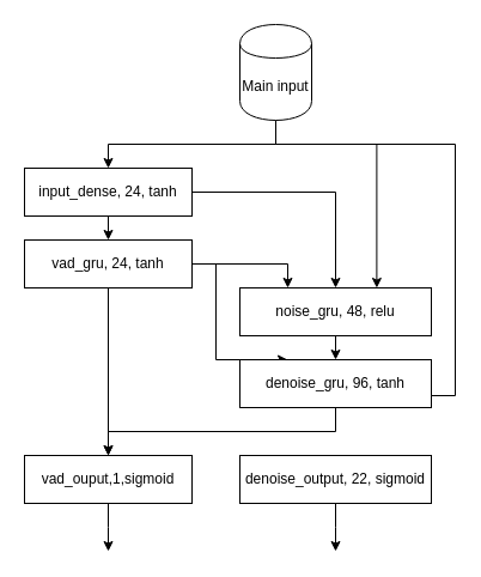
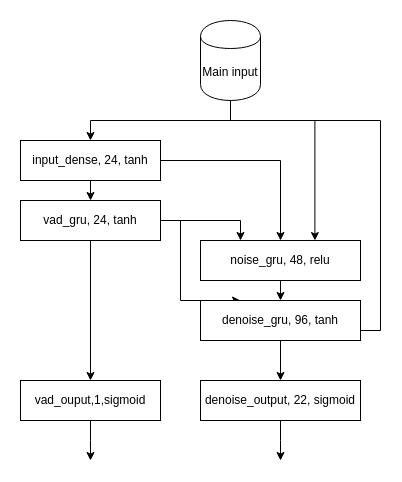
  <mxCell id="0" />
  <mxCell id="1" parent="0" />
  <mxCell id="2" style="edgeStyle=orthogonalEdgeStyle;rounded=0;orthogonalLoop=1;jettySize=auto;html=1;exitX=1;exitY=0.5;exitDx=0;exitDy=0;entryX=0.5;entryY=0;entryDx=0;entryDy=0;" parent="1" source="4" target="16" edge="1"><mxGeometry relative="1" as="geometry" /></mxCell>
  <mxCell id="3" style="edgeStyle=orthogonalEdgeStyle;rounded=0;orthogonalLoop=1;jettySize=auto;html=1;exitX=0.5;exitY=1;exitDx=0;exitDy=0;entryX=0.5;entryY=0;entryDx=0;entryDy=0;" parent="1" source="4" target="12" edge="1"><mxGeometry relative="1" as="geometry" /></mxCell>
  <mxCell id="4" value="input_dense, 24, tanh" style="rounded=0;whiteSpace=wrap;html=1;" parent="1" vertex="1"><mxGeometry x="20" y="140" width="140" height="40" as="geometry" /></mxCell>
  <mxCell id="5" style="edgeStyle=orthogonalEdgeStyle;rounded=0;orthogonalLoop=1;jettySize=auto;html=1;exitX=0.5;exitY=1;exitDx=0;exitDy=0;entryX=0.715;entryY=0;entryDx=0;entryDy=0;entryPerimeter=0;" parent="1" source="8" target="16" edge="1"><mxGeometry relative="1" as="geometry"><Array as="points"><mxPoint x="230" y="120" /><mxPoint x="314" y="120" /></Array></mxGeometry></mxCell>
  <mxCell id="6" style="edgeStyle=orthogonalEdgeStyle;rounded=0;orthogonalLoop=1;jettySize=auto;html=1;entryX=0.5;entryY=0;entryDx=0;entryDy=0;exitX=0.5;exitY=1;exitDx=0;exitDy=0;" parent="1" source="8" target="4" edge="1"><mxGeometry relative="1" as="geometry"><mxPoint x="180" y="100" as="sourcePoint" /><Array as="points"><mxPoint x="230" y="120" /><mxPoint x="90" y="120" /></Array></mxGeometry></mxCell>
  <mxCell id="7" style="edgeStyle=orthogonalEdgeStyle;rounded=0;orthogonalLoop=1;jettySize=auto;html=1;exitX=0.5;exitY=1;exitDx=0;exitDy=0;entryX=0.75;entryY=0;entryDx=0;entryDy=0;" parent="1" source="8" target="18" edge="1"><mxGeometry relative="1" as="geometry"><Array as="points"><mxPoint x="230" y="120" /><mxPoint x="380" y="120" /><mxPoint x="380" y="330" /><mxPoint x="320" y="330" /></Array></mxGeometry></mxCell>
  <mxCell id="8" value="Main input" style="shape=cylinder;whiteSpace=wrap;html=1;boundedLbl=1;backgroundOutline=1;" parent="1" vertex="1"><mxGeometry x="200" y="20" width="60" height="80" as="geometry" /></mxCell>
  <mxCell id="9" style="edgeStyle=orthogonalEdgeStyle;rounded=0;orthogonalLoop=1;jettySize=auto;html=1;exitX=1;exitY=0.5;exitDx=0;exitDy=0;entryX=0.25;entryY=0;entryDx=0;entryDy=0;" parent="1" source="12" target="16" edge="1"><mxGeometry relative="1" as="geometry" /></mxCell>
  <mxCell id="10" style="edgeStyle=orthogonalEdgeStyle;rounded=0;orthogonalLoop=1;jettySize=auto;html=1;exitX=0.5;exitY=1;exitDx=0;exitDy=0;entryX=0.5;entryY=0;entryDx=0;entryDy=0;" parent="1" source="12" target="14" edge="1"><mxGeometry relative="1" as="geometry" /></mxCell>
  <mxCell id="11" style="edgeStyle=orthogonalEdgeStyle;rounded=0;orthogonalLoop=1;jettySize=auto;html=1;exitX=1;exitY=0.5;exitDx=0;exitDy=0;entryX=0.25;entryY=0;entryDx=0;entryDy=0;" parent="1" source="12" target="18" edge="1"><mxGeometry relative="1" as="geometry"><Array as="points"><mxPoint x="180" y="220" /><mxPoint x="180" y="300" /><mxPoint x="240" y="300" /></Array></mxGeometry></mxCell>
  <mxCell id="12" value="vad_gru, 24, tanh" style="rounded=0;whiteSpace=wrap;html=1;" parent="1" vertex="1"><mxGeometry x="20" y="200" width="140" height="40" as="geometry" /></mxCell>
  <mxCell id="13" style="edgeStyle=orthogonalEdgeStyle;rounded=0;orthogonalLoop=1;jettySize=auto;html=1;exitX=0.5;exitY=1;exitDx=0;exitDy=0;" parent="1" source="14" edge="1"><mxGeometry relative="1" as="geometry"><mxPoint x="90" y="460" as="targetPoint" /></mxGeometry></mxCell>
  <mxCell id="14" value="vad_ouput,1,sigmoid" style="rounded=0;whiteSpace=wrap;html=1;" parent="1" vertex="1"><mxGeometry x="20" y="380" width="140" height="40" as="geometry" /></mxCell>
  <mxCell id="15" style="edgeStyle=orthogonalEdgeStyle;rounded=0;orthogonalLoop=1;jettySize=auto;html=1;exitX=0.5;exitY=1;exitDx=0;exitDy=0;entryX=0.5;entryY=0;entryDx=0;entryDy=0;" parent="1" source="16" target="18" edge="1"><mxGeometry relative="1" as="geometry" /></mxCell>
  <mxCell id="16" value="noise_gru, 48, relu" style="rounded=0;whiteSpace=wrap;html=1;" parent="1" vertex="1"><mxGeometry x="200" y="240" width="160" height="40" as="geometry" /></mxCell>
- <mxCell id="17" style="edgeStyle=orthogonalEdgeStyle;rounded=0;orthogonalLoop=1;jettySize=auto;html=1;exitX=0.5;exitY=1;exitDx=0;exitDy=0;" parent="1" source="18" target="14" edge="1"><mxGeometry relative="1" as="geometry" /></mxCell>
+ <mxCell id="17" style="edgeStyle=orthogonalEdgeStyle;rounded=0;orthogonalLoop=1;jettySize=auto;html=1;exitX=0.5;exitY=1;exitDx=0;exitDy=0;entryX=0.5;entryY=0;entryDx=0;entryDy=0;" parent="1" source="18" target="20" edge="1"><mxGeometry relative="1" as="geometry" /></mxCell>
  <mxCell id="18" value="denoise_gru, 96, tanh" style="rounded=0;whiteSpace=wrap;html=1;" parent="1" vertex="1"><mxGeometry x="200" y="300" width="160" height="40" as="geometry" /></mxCell>
  <mxCell id="19" style="edgeStyle=orthogonalEdgeStyle;rounded=0;orthogonalLoop=1;jettySize=auto;html=1;exitX=0.5;exitY=1;exitDx=0;exitDy=0;" parent="1" source="20" edge="1"><mxGeometry relative="1" as="geometry"><mxPoint x="280" y="460" as="targetPoint" /></mxGeometry></mxCell>
  <mxCell id="20" value="denoise_output, 22, sigmoid" style="rounded=0;whiteSpace=wrap;html=1;" parent="1" vertex="1"><mxGeometry x="200" y="380" width="160" height="40" as="geometry" /></mxCell>
